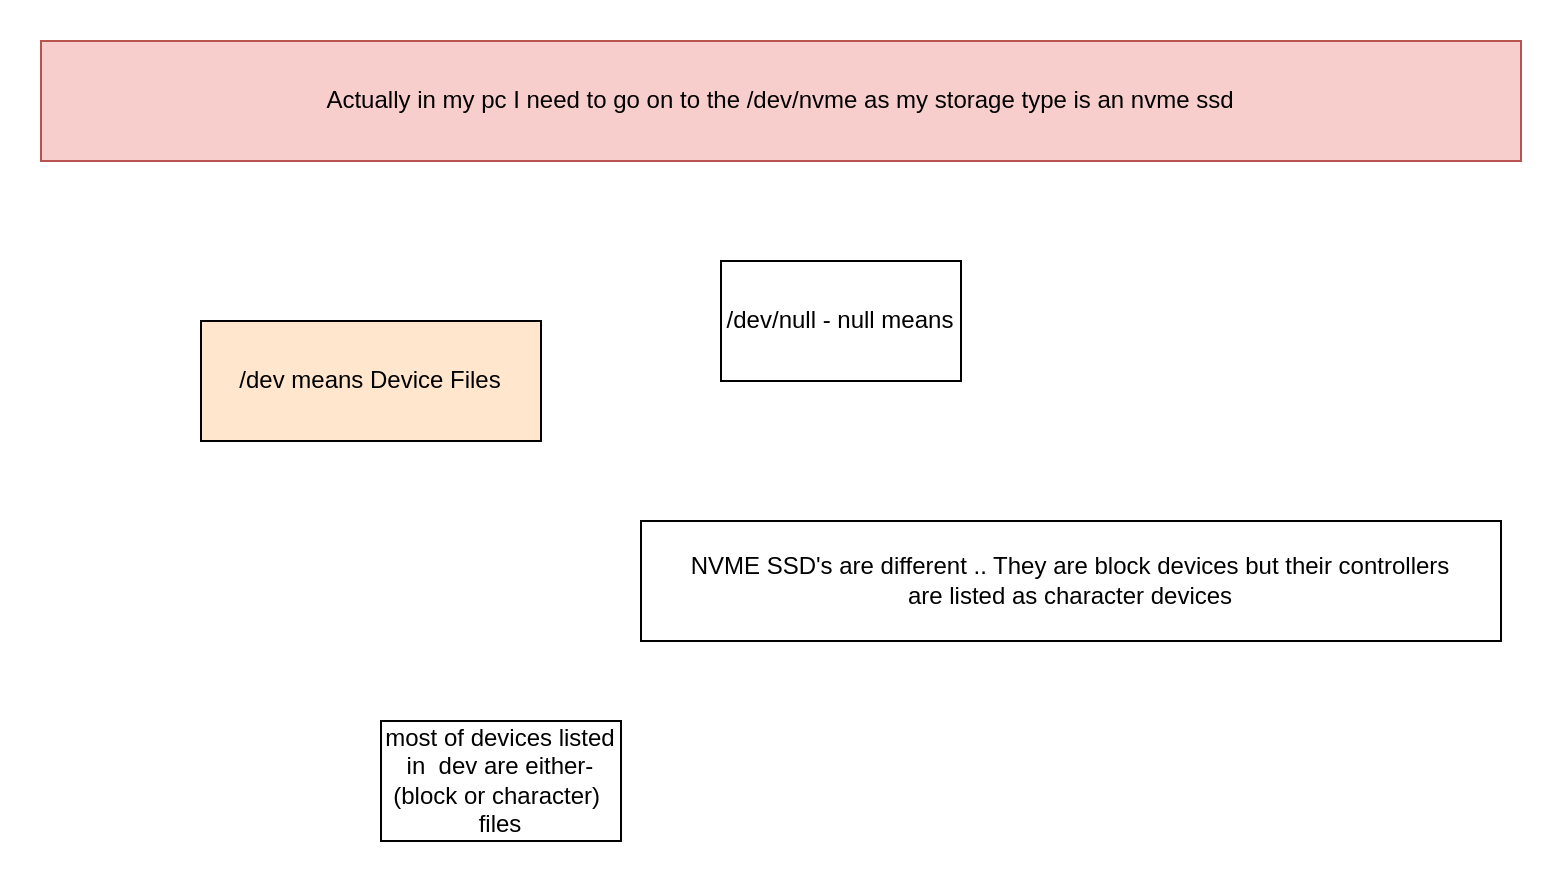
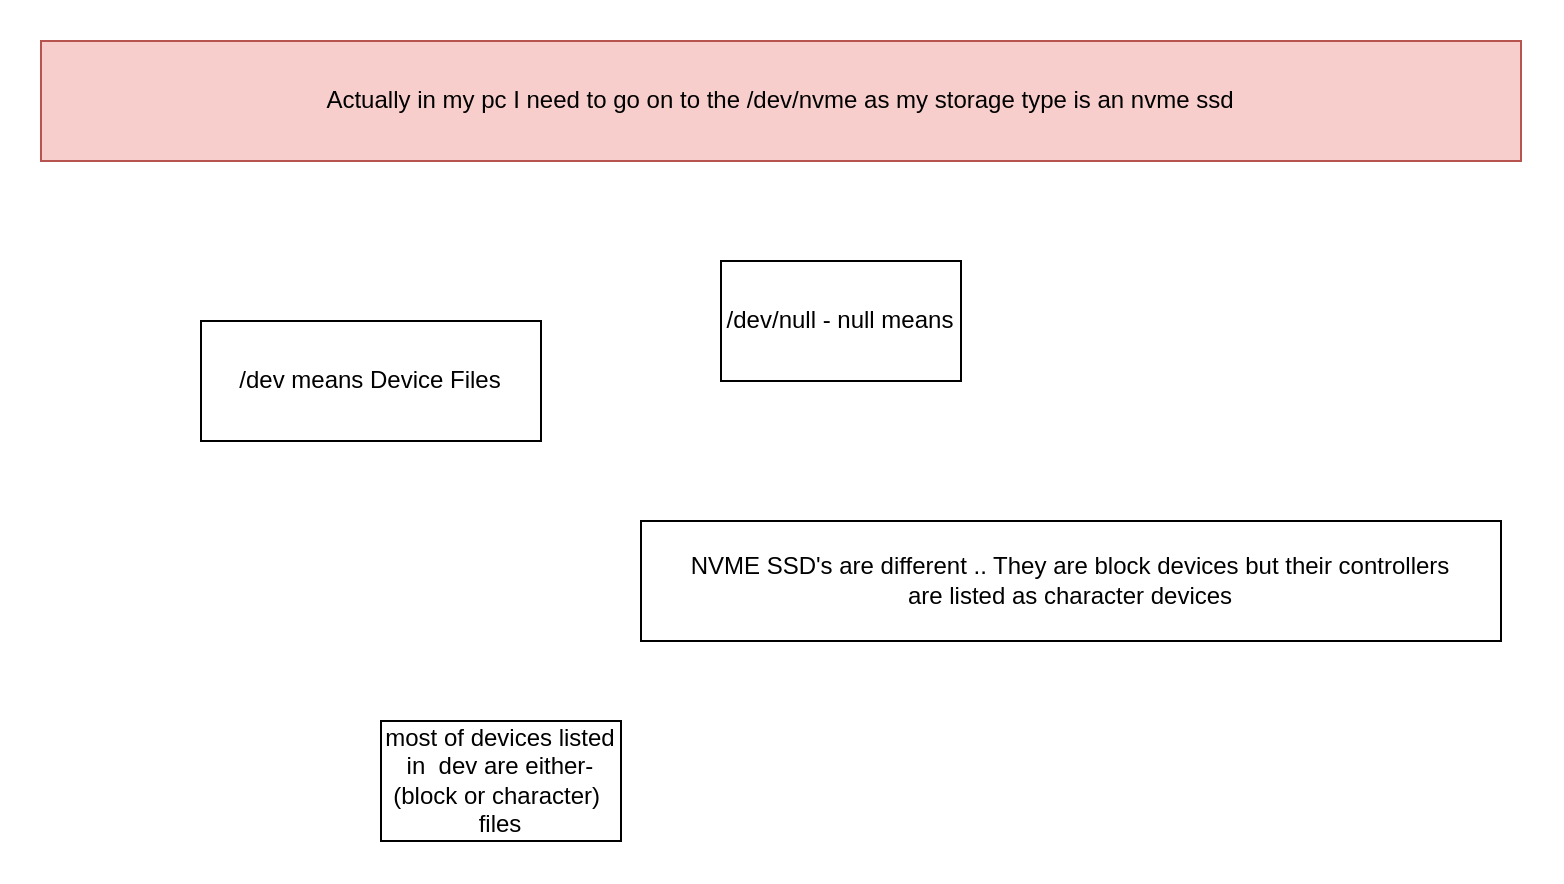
  <mxCell id="0" />
  <mxCell id="1" parent="0" />
- <mxCell id="2" value="/dev means Device Files" style="rounded=0;whiteSpace=wrap;html=1;fillColor=#ffe6cc;" vertex="1" parent="1"><mxGeometry x="100" y="160" width="170" height="60" as="geometry" /></mxCell>
+ <mxCell id="2" value="/dev means Device Files" style="rounded=0;whiteSpace=wrap;html=1;" vertex="1" parent="1"><mxGeometry x="100" y="160" width="170" height="60" as="geometry" /></mxCell>
  <mxCell id="3" value="/dev/null - null means" style="rounded=0;whiteSpace=wrap;html=1;" vertex="1" parent="1"><mxGeometry x="360" y="130" width="120" height="60" as="geometry" /></mxCell>
  <mxCell id="4" value="most of devices listed in&amp;nbsp; dev are either-&lt;div&gt;(block or character)&amp;nbsp;&lt;/div&gt;&lt;div&gt;files&lt;/div&gt;" style="rounded=0;whiteSpace=wrap;html=1;" vertex="1" parent="1"><mxGeometry x="190" y="360" width="120" height="60" as="geometry" /></mxCell>
  <mxCell id="5" value="NVME SSD's are different .. They are block devices but their controllers&lt;div&gt;are listed as character devices&lt;/div&gt;" style="rounded=0;whiteSpace=wrap;html=1;" vertex="1" parent="1"><mxGeometry x="320" y="260" width="430" height="60" as="geometry" /></mxCell>
  <mxCell id="6" value="Actually in my pc I need to go on to the /dev/nvme as my storage type is an nvme ssd" style="rounded=0;whiteSpace=wrap;html=1;fillColor=#f8cecc;strokeColor=#b85450;" vertex="1" parent="1"><mxGeometry x="20" y="20" width="740" height="60" as="geometry" /></mxCell>
